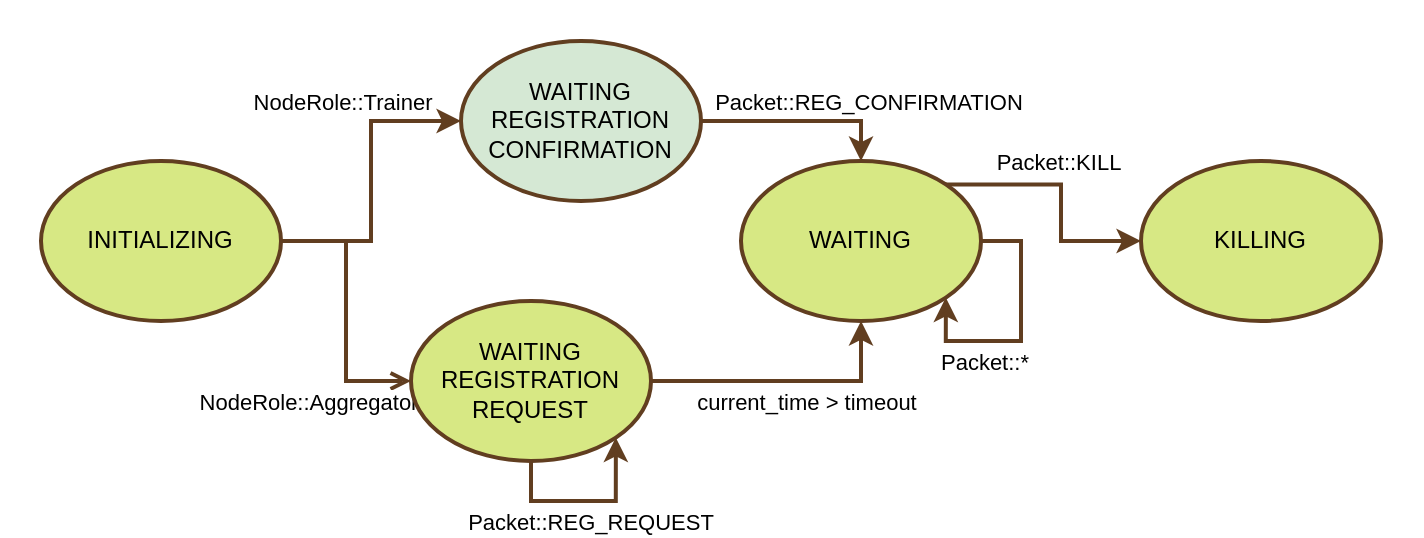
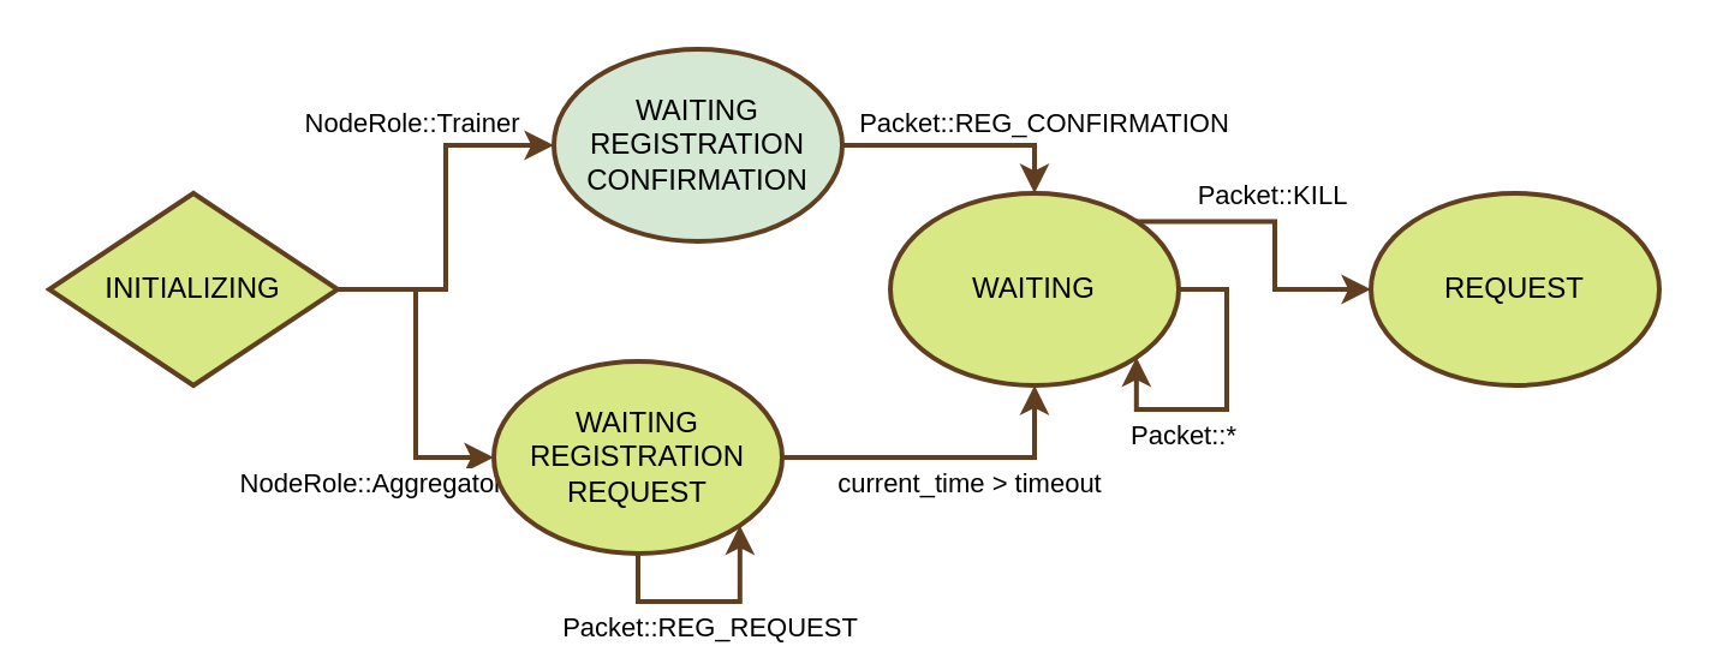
  <mxCell id="0" />
  <mxCell id="1" parent="0" />
  <mxCell id="2" style="edgeStyle=orthogonalEdgeStyle;rounded=0;orthogonalLoop=1;jettySize=auto;html=1;entryX=0;entryY=0.5;entryDx=0;entryDy=0;strokeColor=#613E20;strokeWidth=2;" edge="1" parent="1" source="6" target="9"><mxGeometry relative="1" as="geometry" /></mxCell>
  <mxCell id="3" value="NodeRole::Trainer" style="edgeLabel;html=1;align=center;verticalAlign=middle;resizable=0;points=[];" vertex="1" connectable="0" parent="2"><mxGeometry x="0.462" y="-1" relative="1" as="geometry"><mxPoint x="-20" y="-11" as="offset" /></mxGeometry></mxCell>
- <mxCell id="4" style="edgeStyle=orthogonalEdgeStyle;rounded=0;orthogonalLoop=1;jettySize=auto;html=1;entryX=0;entryY=0.5;entryDx=0;entryDy=0;strokeColor=#613E20;strokeWidth=2;endArrow=open;" edge="1" parent="1" source="6" target="12"><mxGeometry relative="1" as="geometry" /></mxCell>
+ <mxCell id="4" style="edgeStyle=orthogonalEdgeStyle;rounded=0;orthogonalLoop=1;jettySize=auto;html=1;entryX=0;entryY=0.5;entryDx=0;entryDy=0;strokeColor=#613E20;strokeWidth=2;" edge="1" parent="1" source="6" target="12"><mxGeometry relative="1" as="geometry" /></mxCell>
  <mxCell id="5" value="NodeRole::Aggregator" style="edgeLabel;html=1;align=center;verticalAlign=middle;resizable=0;points=[];" vertex="1" connectable="0" parent="4"><mxGeometry x="0.471" y="4" relative="1" as="geometry"><mxPoint x="-23" y="14" as="offset" /></mxGeometry></mxCell>
- <mxCell id="6" value="INITIALIZING" style="ellipse;whiteSpace=wrap;html=1;strokeColor=#613E20;fillColor=#D7E884;strokeWidth=2;" vertex="1" parent="1"><mxGeometry x="20" y="80" width="120" height="80" as="geometry" /></mxCell>
+ <mxCell id="6" value="INITIALIZING" style="rhombus;whiteSpace=wrap;html=1;strokeColor=#613E20;fillColor=#D7E884;strokeWidth=2;" vertex="1" parent="1"><mxGeometry x="20" y="80" width="120" height="80" as="geometry" /></mxCell>
  <mxCell id="7" style="edgeStyle=orthogonalEdgeStyle;rounded=0;orthogonalLoop=1;jettySize=auto;html=1;entryX=0.5;entryY=0;entryDx=0;entryDy=0;strokeColor=#613E20;strokeWidth=2;" edge="1" parent="1" source="9" target="15"><mxGeometry relative="1" as="geometry" /></mxCell>
  <mxCell id="8" value="Packet::REG_CONFIRMATION" style="edgeLabel;html=1;align=center;verticalAlign=middle;resizable=0;points=[];" vertex="1" connectable="0" parent="7"><mxGeometry x="-0.191" relative="1" as="geometry"><mxPoint x="43" y="-10" as="offset" /></mxGeometry></mxCell>
  <mxCell id="9" value="WAITING REGISTRATION&lt;br&gt;CONFIRMATION" style="ellipse;whiteSpace=wrap;html=1;strokeColor=#613E20;fillColor=#d5e8d4;strokeWidth=2;" vertex="1" parent="1"><mxGeometry x="230" y="20" width="120" height="80" as="geometry" /></mxCell>
  <mxCell id="10" style="edgeStyle=orthogonalEdgeStyle;rounded=0;orthogonalLoop=1;jettySize=auto;html=1;entryX=0.5;entryY=1;entryDx=0;entryDy=0;strokeColor=#613E20;strokeWidth=2;" edge="1" parent="1" source="12" target="15"><mxGeometry relative="1" as="geometry" /></mxCell>
  <mxCell id="11" value="current_time &amp;gt; timeout" style="edgeLabel;html=1;align=center;verticalAlign=middle;resizable=0;points=[];" vertex="1" connectable="0" parent="10"><mxGeometry x="-0.033" y="1" relative="1" as="geometry"><mxPoint x="12" y="11" as="offset" /></mxGeometry></mxCell>
  <mxCell id="12" value="WAITING REGISTRATION&lt;br&gt;REQUEST" style="ellipse;whiteSpace=wrap;html=1;strokeColor=#613E20;fillColor=#D7E884;strokeWidth=2;" vertex="1" parent="1"><mxGeometry x="205" y="150" width="120" height="80" as="geometry" /></mxCell>
  <mxCell id="13" style="edgeStyle=orthogonalEdgeStyle;rounded=0;orthogonalLoop=1;jettySize=auto;html=1;entryX=0;entryY=0.5;entryDx=0;entryDy=0;strokeColor=#613E20;strokeWidth=2;exitX=1;exitY=0;exitDx=0;exitDy=0;" edge="1" parent="1" source="15" target="18"><mxGeometry relative="1" as="geometry" /></mxCell>
  <mxCell id="14" value="Packet::KILL" style="edgeLabel;html=1;align=center;verticalAlign=middle;resizable=0;points=[];" vertex="1" connectable="0" parent="13"><mxGeometry x="0.022" y="-2" relative="1" as="geometry"><mxPoint y="-18" as="offset" /></mxGeometry></mxCell>
  <mxCell id="15" value="WAITING" style="ellipse;whiteSpace=wrap;html=1;strokeColor=#613E20;fillColor=#D7E884;strokeWidth=2;" vertex="1" parent="1"><mxGeometry x="370" y="80" width="120" height="80" as="geometry" /></mxCell>
  <mxCell id="16" style="edgeStyle=orthogonalEdgeStyle;rounded=0;orthogonalLoop=1;jettySize=auto;html=1;entryX=1;entryY=1;entryDx=0;entryDy=0;exitX=0.5;exitY=1;exitDx=0;exitDy=0;strokeColor=#613E20;strokeWidth=2;" edge="1" parent="1" source="12" target="12"><mxGeometry relative="1" as="geometry" /></mxCell>
  <mxCell id="17" value="Packet::REG_REQUEST" style="edgeLabel;html=1;align=center;verticalAlign=middle;resizable=0;points=[];" vertex="1" connectable="0" parent="16"><mxGeometry x="0.05" y="-1" relative="1" as="geometry"><mxPoint y="9" as="offset" /></mxGeometry></mxCell>
- <mxCell id="18" value="KILLING" style="ellipse;whiteSpace=wrap;html=1;strokeColor=#613E20;fillColor=#D7E884;strokeWidth=2;" vertex="1" parent="1"><mxGeometry x="570" y="80" width="120" height="80" as="geometry" /></mxCell>
+ <mxCell id="18" value="REQUEST" style="ellipse;whiteSpace=wrap;html=1;strokeColor=#613E20;fillColor=#D7E884;strokeWidth=2;" vertex="1" parent="1"><mxGeometry x="570" y="80" width="120" height="80" as="geometry" /></mxCell>
  <mxCell id="19" style="edgeStyle=orthogonalEdgeStyle;rounded=0;orthogonalLoop=1;jettySize=auto;html=1;entryX=1;entryY=1;entryDx=0;entryDy=0;exitX=1;exitY=0.5;exitDx=0;exitDy=0;strokeColor=#613E20;strokeWidth=2;" edge="1" parent="1" source="15" target="15"><mxGeometry relative="1" as="geometry"><Array as="points"><mxPoint x="510" y="120" /><mxPoint x="510" y="170" /><mxPoint x="472" y="170" /><mxPoint x="472" y="148" /></Array></mxGeometry></mxCell>
  <mxCell id="20" value="Packet::*" style="edgeLabel;html=1;align=center;verticalAlign=middle;resizable=0;points=[];" vertex="1" connectable="0" parent="19"><mxGeometry x="0.379" relative="1" as="geometry"><mxPoint y="10" as="offset" /></mxGeometry></mxCell>
